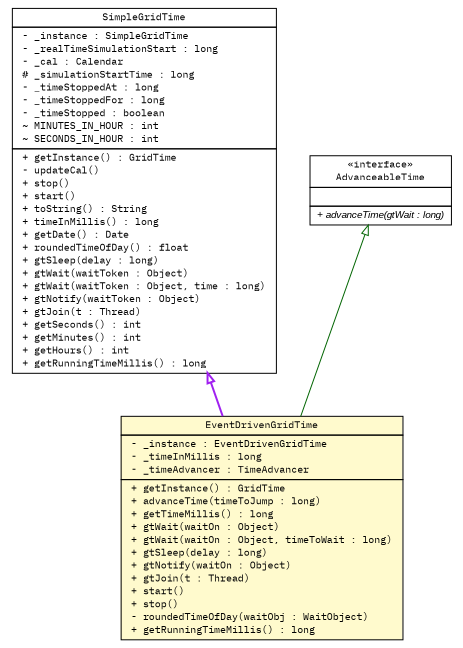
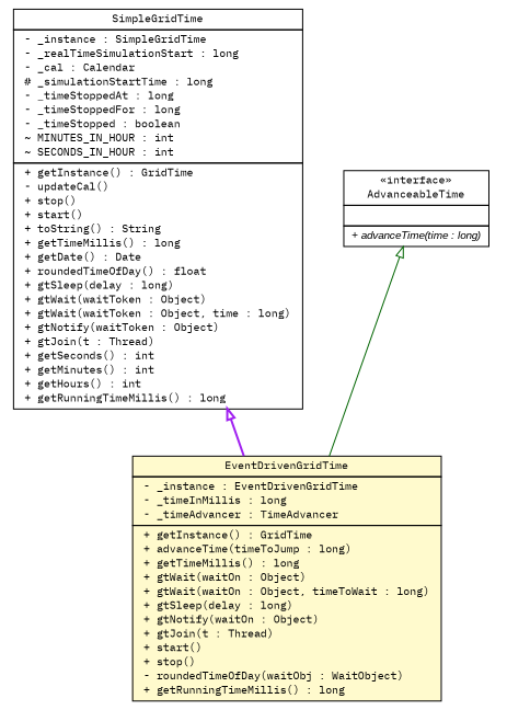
  digraph {
    fontname="IBM Plex Mono"
    nodesep=0.25
    ranksep=0.5
    node [fontcolor=black fontname="IBM Plex Mono" fontsize=10.0 shape=plaintext]
    edge [arrowtail=empty dir=back fontname="IBM Plex Mono" fontsize=10 headport=p labelfontname=arial labelfontsize=10 tailport=p]
-   n1 [label=<<table title="org.edg.data.replication.optorsim.time.SimpleGridTime" border="0" cellborder="1" cellspacing="0" cellpadding="2" port="p" href="./SimpleGridTime.html"> 		<tr><td><table border="0" cellspacing="0" cellpadding="1"> <tr><td align="center" balign="center"> SimpleGridTime </td></tr> 		</table></td></tr> 		<tr><td><table border="0" cellspacing="0" cellpadding="1"> <tr><td align="left" balign="left"> - _instance : SimpleGridTime </td></tr> <tr><td align="left" balign="left"> - _realTimeSimulationStart : long </td></tr> <tr><td align="left" balign="left"> - _cal : Calendar </td></tr> <tr><td align="left" balign="left"> # _simulationStartTime : long </td></tr> <tr><td align="left" balign="left"> - _timeStoppedAt : long </td></tr> <tr><td align="left" balign="left"> - _timeStoppedFor : long </td></tr> <tr><td align="left" balign="left"> - _timeStopped : boolean </td></tr> <tr><td align="left" balign="left"> ~ MINUTES_IN_HOUR : int </td></tr> <tr><td align="left" balign="left"> ~ SECONDS_IN_HOUR : int </td></tr> 		</table></td></tr> 		<tr><td><table border="0" cellspacing="0" cellpadding="1"> <tr><td align="left" balign="left"> + getInstance() : GridTime </td></tr> <tr><td align="left" balign="left"> - updateCal() </td></tr> <tr><td align="left" balign="left"> + stop() </td></tr> <tr><td align="left" balign="left"> + start() </td></tr> <tr><td align="left" balign="left"> + toString() : String </td></tr> <tr><td align="left" balign="left"> + timeInMillis() : long </td></tr> <tr><td align="left" balign="left"> + getDate() : Date </td></tr> <tr><td align="left" balign="left"> + roundedTimeOfDay() : float </td></tr> <tr><td align="left" balign="left"> + gtSleep(delay : long) </td></tr> <tr><td align="left" balign="left"> + gtWait(waitToken : Object) </td></tr> <tr><td align="left" balign="left"> + gtWait(waitToken : Object, time : long) </td></tr> <tr><td align="left" balign="left"> + gtNotify(waitToken : Object) </td></tr> <tr><td align="left" balign="left"> + gtJoin(t : Thread) </td></tr> <tr><td align="left" balign="left"> + getSeconds() : int </td></tr> <tr><td align="left" balign="left"> + getMinutes() : int </td></tr> <tr><td align="left" balign="left"> + getHours() : int </td></tr> <tr><td align="left" balign="left"> + getRunningTimeMillis() : long </td></tr> 		</table></td></tr> 		</table>>]
+   n1 [label=<<table title="org.edg.data.replication.optorsim.time.SimpleGridTime" border="0" cellborder="1" cellspacing="0" cellpadding="2" port="p" href="./SimpleGridTime.html"> 		<tr><td><table border="0" cellspacing="0" cellpadding="1"> <tr><td align="center" balign="center"> SimpleGridTime </td></tr> 		</table></td></tr> 		<tr><td><table border="0" cellspacing="0" cellpadding="1"> <tr><td align="left" balign="left"> - _instance : SimpleGridTime </td></tr> <tr><td align="left" balign="left"> - _realTimeSimulationStart : long </td></tr> <tr><td align="left" balign="left"> - _cal : Calendar </td></tr> <tr><td align="left" balign="left"> # _simulationStartTime : long </td></tr> <tr><td align="left" balign="left"> - _timeStoppedAt : long </td></tr> <tr><td align="left" balign="left"> - _timeStoppedFor : long </td></tr> <tr><td align="left" balign="left"> - _timeStopped : boolean </td></tr> <tr><td align="left" balign="left"> ~ MINUTES_IN_HOUR : int </td></tr> <tr><td align="left" balign="left"> ~ SECONDS_IN_HOUR : int </td></tr> 		</table></td></tr> 		<tr><td><table border="0" cellspacing="0" cellpadding="1"> <tr><td align="left" balign="left"> + getInstance() : GridTime </td></tr> <tr><td align="left" balign="left"> - updateCal() </td></tr> <tr><td align="left" balign="left"> + stop() </td></tr> <tr><td align="left" balign="left"> + start() </td></tr> <tr><td align="left" balign="left"> + toString() : String </td></tr> <tr><td align="left" balign="left"> + getTimeMillis() : long </td></tr> <tr><td align="left" balign="left"> + getDate() : Date </td></tr> <tr><td align="left" balign="left"> + roundedTimeOfDay() : float </td></tr> <tr><td align="left" balign="left"> + gtSleep(delay : long) </td></tr> <tr><td align="left" balign="left"> + gtWait(waitToken : Object) </td></tr> <tr><td align="left" balign="left"> + gtWait(waitToken : Object, time : long) </td></tr> <tr><td align="left" balign="left"> + gtNotify(waitToken : Object) </td></tr> <tr><td align="left" balign="left"> + gtJoin(t : Thread) </td></tr> <tr><td align="left" balign="left"> + getSeconds() : int </td></tr> <tr><td align="left" balign="left"> + getMinutes() : int </td></tr> <tr><td align="left" balign="left"> + getHours() : int </td></tr> <tr><td align="left" balign="left"> + getRunningTimeMillis() : long </td></tr> 		</table></td></tr> 		</table>>]
    n2 [label=<<table title="org.edg.data.replication.optorsim.time.EventDrivenGridTime" border="0" cellborder="1" cellspacing="0" cellpadding="2" port="p" bgcolor="lemonChiffon" href="./EventDrivenGridTime.html"> 		<tr><td><table border="0" cellspacing="0" cellpadding="1"> <tr><td align="center" balign="center"> EventDrivenGridTime </td></tr> 		</table></td></tr> 		<tr><td><table border="0" cellspacing="0" cellpadding="1"> <tr><td align="left" balign="left"> - _instance : EventDrivenGridTime </td></tr> <tr><td align="left" balign="left"> - _timeInMillis : long </td></tr> <tr><td align="left" balign="left"> - _timeAdvancer : TimeAdvancer </td></tr> 		</table></td></tr> 		<tr><td><table border="0" cellspacing="0" cellpadding="1"> <tr><td align="left" balign="left"> + getInstance() : GridTime </td></tr> <tr><td align="left" balign="left"> + advanceTime(timeToJump : long) </td></tr> <tr><td align="left" balign="left"> + getTimeMillis() : long </td></tr> <tr><td align="left" balign="left"> + gtWait(waitOn : Object) </td></tr> <tr><td align="left" balign="left"> + gtWait(waitOn : Object, timeToWait : long) </td></tr> <tr><td align="left" balign="left"> + gtSleep(delay : long) </td></tr> <tr><td align="left" balign="left"> + gtNotify(waitOn : Object) </td></tr> <tr><td align="left" balign="left"> + gtJoin(t : Thread) </td></tr> <tr><td align="left" balign="left"> + start() </td></tr> <tr><td align="left" balign="left"> + stop() </td></tr> <tr><td align="left" balign="left"> - roundedTimeOfDay(waitObj : WaitObject) </td></tr> <tr><td align="left" balign="left"> + getRunningTimeMillis() : long </td></tr> 		</table></td></tr> 		</table>>]
-   n3 [label=<<table title="org.edg.data.replication.optorsim.time.AdvanceableTime" border="0" cellborder="1" cellspacing="0" cellpadding="2" port="p" href="./AdvanceableTime.html"> 		<tr><td><table border="0" cellspacing="0" cellpadding="1"> <tr><td align="center" balign="center"> &#171;interface&#187; </td></tr> <tr><td align="center" balign="center"> AdvanceableTime </td></tr> 		</table></td></tr> 		<tr><td><table border="0" cellspacing="0" cellpadding="1"> <tr><td align="left" balign="left">  </td></tr> 		</table></td></tr> 		<tr><td><table border="0" cellspacing="0" cellpadding="1"> <tr><td align="left" balign="left"><font face="arial italic" point-size="10.0"> + advanceTime(gtWait : long) </font></td></tr> 		</table></td></tr> 		</table>>]
+   n3 [label=<<table title="org.edg.data.replication.optorsim.time.AdvanceableTime" border="0" cellborder="1" cellspacing="0" cellpadding="2" port="p" href="./AdvanceableTime.html"> 		<tr><td><table border="0" cellspacing="0" cellpadding="1"> <tr><td align="center" balign="center"> &#171;interface&#187; </td></tr> <tr><td align="center" balign="center"> AdvanceableTime </td></tr> 		</table></td></tr> 		<tr><td><table border="0" cellspacing="0" cellpadding="1"> <tr><td align="left" balign="left">  </td></tr> 		</table></td></tr> 		<tr><td><table border="0" cellspacing="0" cellpadding="1"> <tr><td align="left" balign="left"><font face="arial italic" point-size="10.0"> + advanceTime(time : long) </font></td></tr> 		</table></td></tr> 		</table>>]
    n1 -> n2 [color=purple style=bold]
    n3 -> n2 [color=darkgreen style=solid]
  }
